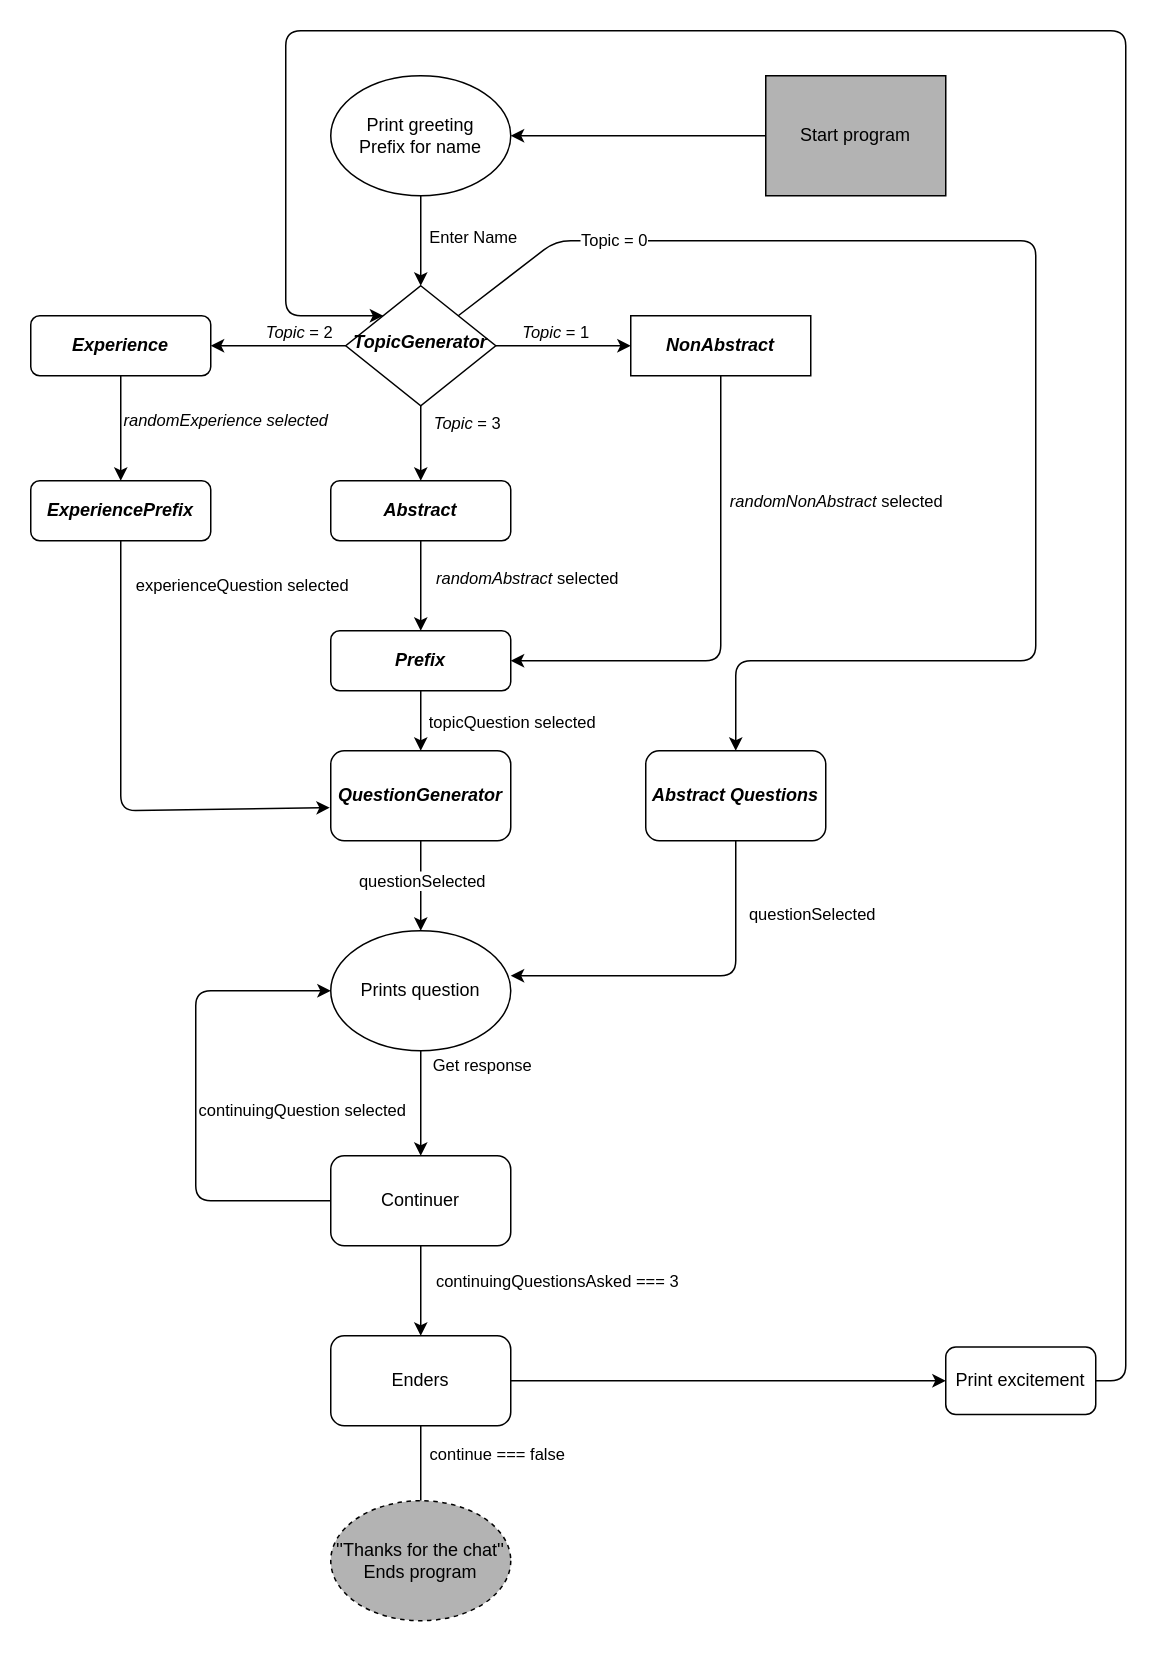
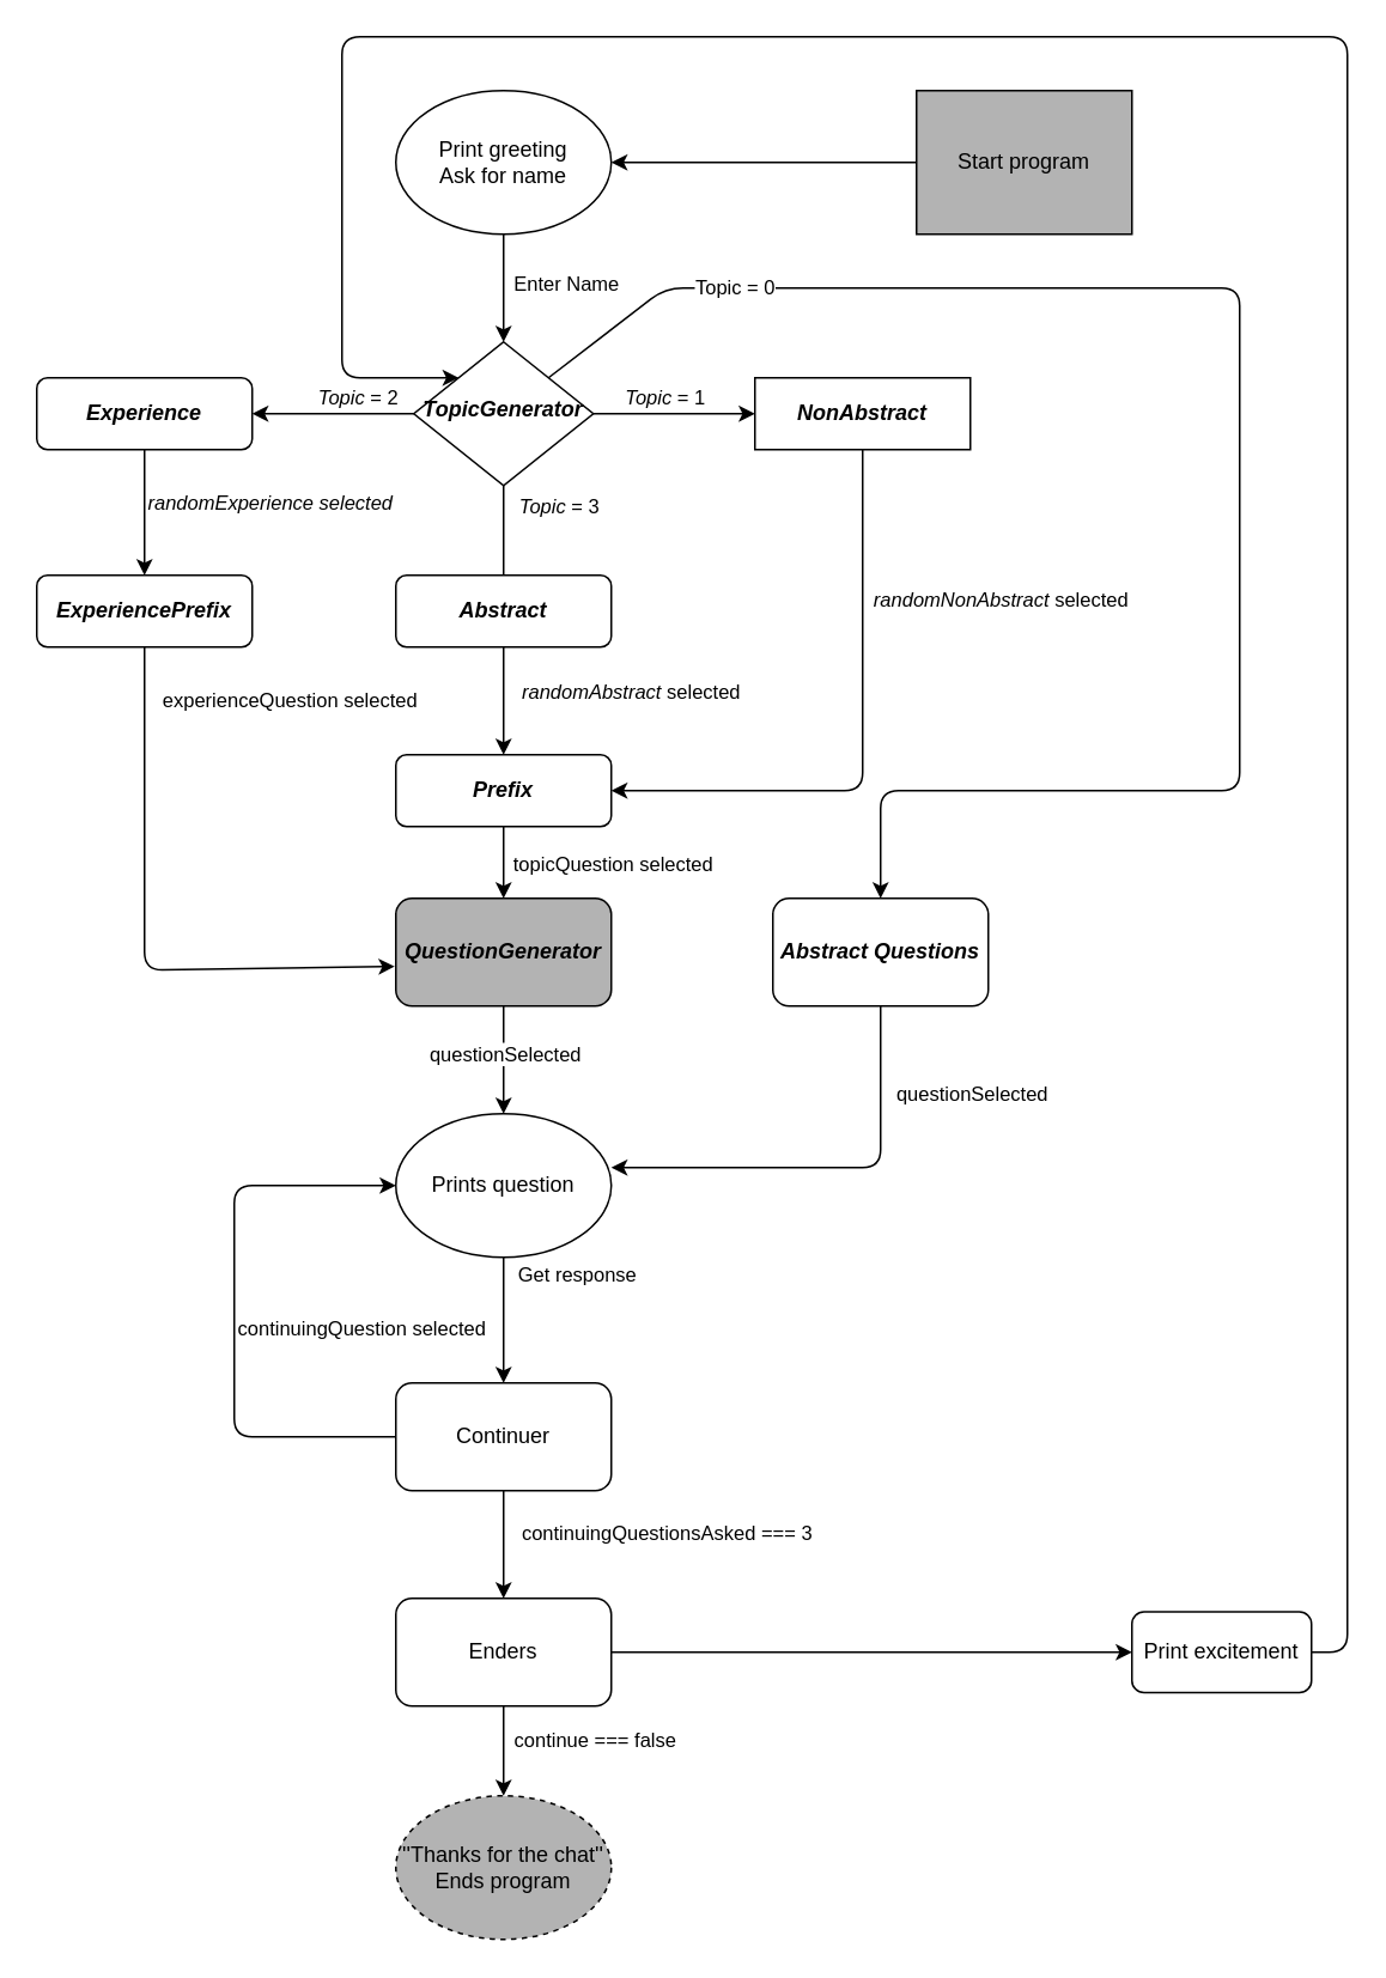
  <mxCell id="0" />
  <mxCell id="1" parent="0" />
  <mxCell id="2" value="&lt;i&gt;&lt;b&gt;TopicGenerator&lt;/b&gt;&lt;/i&gt;" style="rhombus;whiteSpace=wrap;html=1;shadow=0;fontFamily=Helvetica;fontSize=12;align=center;strokeWidth=1;spacing=6;spacingTop=-4;" parent="1" vertex="1"><mxGeometry x="230" y="190" width="100" height="80" as="geometry" /></mxCell>
  <mxCell id="3" value="&lt;i&gt;&lt;b&gt;NonAbstract&lt;/b&gt;&lt;/i&gt;" style="whiteSpace=wrap;html=1;fontSize=12;glass=0;strokeWidth=1;shadow=0;rounded=0;" parent="1" vertex="1"><mxGeometry x="420" y="210" width="120" height="40" as="geometry" /></mxCell>
  <mxCell id="4" value="&lt;b&gt;&lt;i&gt;Prefix&lt;/i&gt;&lt;/b&gt;" style="rounded=1;whiteSpace=wrap;html=1;fontSize=12;glass=0;strokeWidth=1;shadow=0;" parent="1" vertex="1"><mxGeometry x="220" y="420" width="120" height="40" as="geometry" /></mxCell>
  <mxCell id="5" value="" style="rounded=0;html=1;jettySize=auto;orthogonalLoop=1;fontSize=11;endArrow=block;endFill=0;endSize=8;strokeWidth=1;shadow=0;labelBackgroundColor=none;edgeStyle=orthogonalEdgeStyle;" edge="1" parent="1" source="35"><mxGeometry relative="1" as="geometry"><mxPoint x="279.8" y="50" as="sourcePoint" /><mxPoint x="279.8" y="100" as="targetPoint" /><Array as="points"><mxPoint x="279.8" y="60" /><mxPoint x="279.8" y="60" /></Array></mxGeometry></mxCell>
  <mxCell id="6" value="&lt;i&gt;&lt;b&gt;Experience&lt;/b&gt;&lt;/i&gt;" style="rounded=1;whiteSpace=wrap;html=1;fontSize=12;glass=0;strokeWidth=1;shadow=0;" vertex="1" parent="1"><mxGeometry x="20" y="210" width="120" height="40" as="geometry" /></mxCell>
  <mxCell id="7" value="&lt;i&gt;&lt;b&gt;Abstract&lt;/b&gt;&lt;/i&gt;" style="rounded=1;whiteSpace=wrap;html=1;fontSize=12;glass=0;strokeWidth=1;shadow=0;" vertex="1" parent="1"><mxGeometry x="220" y="320" width="120" height="40" as="geometry" /></mxCell>
  <mxCell id="8" value="" style="endArrow=classic;html=1;exitX=0.5;exitY=1;exitDx=0;exitDy=0;entryX=0.5;entryY=0;entryDx=0;entryDy=0;" edge="1" parent="1" source="35" target="2"><mxGeometry width="50" height="50" relative="1" as="geometry"><mxPoint x="280" y="140" as="sourcePoint" /><mxPoint x="300" y="140" as="targetPoint" /></mxGeometry></mxCell>
  <mxCell id="9" value="Enter Name" style="edgeLabel;html=1;align=center;verticalAlign=middle;resizable=0;points=[];" vertex="1" connectable="0" parent="8"><mxGeometry x="-0.111" y="1" relative="1" as="geometry"><mxPoint x="33" as="offset" /></mxGeometry></mxCell>
  <mxCell id="10" value="" style="endArrow=classic;html=1;exitX=0;exitY=0.5;exitDx=0;exitDy=0;entryX=1;entryY=0.5;entryDx=0;entryDy=0;" edge="1" parent="1" source="2" target="6"><mxGeometry width="50" height="50" relative="1" as="geometry"><mxPoint x="160" y="250" as="sourcePoint" /><mxPoint x="210" y="200" as="targetPoint" /></mxGeometry></mxCell>
  <mxCell id="11" value="&lt;i&gt;Topic&lt;/i&gt; = 2" style="edgeLabel;html=1;align=center;verticalAlign=middle;resizable=0;points=[];" vertex="1" connectable="0" parent="10"><mxGeometry x="-0.297" y="-1" relative="1" as="geometry"><mxPoint y="-9" as="offset" /></mxGeometry></mxCell>
  <mxCell id="12" value="" style="endArrow=classic;html=1;exitX=1;exitY=0.5;exitDx=0;exitDy=0;entryX=0;entryY=0.5;entryDx=0;entryDy=0;" edge="1" parent="1" source="2" target="3"><mxGeometry width="50" height="50" relative="1" as="geometry"><mxPoint x="330" y="220" as="sourcePoint" /><mxPoint x="380" y="170" as="targetPoint" /></mxGeometry></mxCell>
  <mxCell id="13" value="&lt;i&gt;Topic&lt;/i&gt; = 1" style="edgeLabel;html=1;align=center;verticalAlign=middle;resizable=0;points=[];" vertex="1" connectable="0" parent="12"><mxGeometry x="-0.417" relative="1" as="geometry"><mxPoint x="13.81" y="-10" as="offset" /></mxGeometry></mxCell>
- <mxCell id="14" value="" style="endArrow=classic;html=1;exitX=0.5;exitY=1;exitDx=0;exitDy=0;entryX=0.5;entryY=0;entryDx=0;entryDy=0;" edge="1" parent="1" source="2" target="7"><mxGeometry width="50" height="50" relative="1" as="geometry"><mxPoint x="260" y="320" as="sourcePoint" /><mxPoint x="310" y="270" as="targetPoint" /></mxGeometry></mxCell>
+ <mxCell id="14" value="" style="endArrow=none;html=1;exitX=0.5;exitY=1;exitDx=0;exitDy=0;entryX=0.5;entryY=0;entryDx=0;entryDy=0;" edge="1" parent="1" source="2" target="7"><mxGeometry width="50" height="50" relative="1" as="geometry"><mxPoint x="260" y="320" as="sourcePoint" /><mxPoint x="310" y="270" as="targetPoint" /></mxGeometry></mxCell>
  <mxCell id="15" value="&lt;i&gt;Topic&lt;/i&gt; = 3" style="edgeLabel;html=1;align=center;verticalAlign=middle;resizable=0;points=[];" vertex="1" connectable="0" parent="14"><mxGeometry x="-0.568" y="1" relative="1" as="geometry"><mxPoint x="29" as="offset" /></mxGeometry></mxCell>
  <mxCell id="16" value="&lt;b&gt;&lt;i&gt;ExperiencePrefix&lt;/i&gt;&lt;/b&gt;" style="rounded=1;whiteSpace=wrap;html=1;" vertex="1" parent="1"><mxGeometry x="20" y="320" width="120" height="40" as="geometry" /></mxCell>
  <mxCell id="17" value="&lt;i&gt;randomExperience selected&lt;br&gt;&lt;/i&gt;" style="endArrow=classic;html=1;entryX=0.5;entryY=0;entryDx=0;entryDy=0;" edge="1" parent="1" target="16"><mxGeometry x="-0.143" y="70" width="50" height="50" relative="1" as="geometry"><mxPoint x="80" y="250" as="sourcePoint" /><mxPoint x="130" y="200" as="targetPoint" /><mxPoint as="offset" /></mxGeometry></mxCell>
  <mxCell id="18" value="" style="endArrow=classic;html=1;exitX=0.5;exitY=1;exitDx=0;exitDy=0;entryX=1;entryY=0.5;entryDx=0;entryDy=0;" edge="1" parent="1" source="3" target="4"><mxGeometry width="50" height="50" relative="1" as="geometry"><mxPoint x="340" y="460" as="sourcePoint" /><mxPoint x="390" y="410" as="targetPoint" /><Array as="points"><mxPoint x="480" y="440" /></Array></mxGeometry></mxCell>
  <mxCell id="19" value="" style="endArrow=classic;html=1;exitX=0.5;exitY=1;exitDx=0;exitDy=0;entryX=0.5;entryY=0;entryDx=0;entryDy=0;" edge="1" parent="1" source="7" target="4"><mxGeometry width="50" height="50" relative="1" as="geometry"><mxPoint x="190" y="420" as="sourcePoint" /><mxPoint x="240" y="370" as="targetPoint" /></mxGeometry></mxCell>
  <mxCell id="20" value="&lt;i&gt;randomAbstract&lt;/i&gt; selected" style="edgeLabel;html=1;align=center;verticalAlign=middle;resizable=0;points=[];" vertex="1" connectable="0" parent="19"><mxGeometry x="-0.195" relative="1" as="geometry"><mxPoint x="70" as="offset" /></mxGeometry></mxCell>
  <mxCell id="21" value="&lt;i&gt;randomNonAbstract&lt;/i&gt; selected" style="edgeLabel;html=1;align=center;verticalAlign=middle;resizable=0;points=[];" vertex="1" connectable="0" parent="1"><mxGeometry x="400" y="459.996" as="geometry"><mxPoint x="156" y="-126" as="offset" /></mxGeometry></mxCell>
- <mxCell id="22" value="&lt;b&gt;&lt;i&gt;QuestionGenerator&lt;/i&gt;&lt;/b&gt;" style="rounded=1;whiteSpace=wrap;html=1;" vertex="1" parent="1"><mxGeometry x="220" y="500" width="120" height="60" as="geometry" /></mxCell>
+ <mxCell id="22" value="&lt;b&gt;&lt;i&gt;QuestionGenerator&lt;/i&gt;&lt;/b&gt;" style="rounded=1;whiteSpace=wrap;html=1;fillColor=#b3b3b3;" vertex="1" parent="1"><mxGeometry x="220" y="500" width="120" height="60" as="geometry" /></mxCell>
  <mxCell id="23" value="&lt;b&gt;&lt;i&gt;Abstract Questions&lt;/i&gt;&lt;/b&gt;" style="rounded=1;whiteSpace=wrap;html=1;" vertex="1" parent="1"><mxGeometry x="430" y="500" width="120" height="60" as="geometry" /></mxCell>
  <mxCell id="24" value="" style="endArrow=classic;html=1;entryX=0.5;entryY=0;entryDx=0;entryDy=0;" edge="1" parent="1"><mxGeometry width="50" height="50" relative="1" as="geometry"><mxPoint x="280" y="560" as="sourcePoint" /><mxPoint x="280" y="620" as="targetPoint" /></mxGeometry></mxCell>
  <mxCell id="25" value="questionSelected" style="edgeLabel;html=1;align=center;verticalAlign=middle;resizable=0;points=[];" vertex="1" connectable="0" parent="24"><mxGeometry x="-0.128" relative="1" as="geometry"><mxPoint as="offset" /></mxGeometry></mxCell>
  <mxCell id="26" value="" style="endArrow=classic;html=1;exitX=0.5;exitY=1;exitDx=0;exitDy=0;entryX=-0.005;entryY=0.632;entryDx=0;entryDy=0;entryPerimeter=0;" edge="1" parent="1" source="16" target="22"><mxGeometry width="50" height="50" relative="1" as="geometry"><mxPoint x="60" y="420" as="sourcePoint" /><mxPoint x="110" y="370" as="targetPoint" /><Array as="points"><mxPoint x="80" y="540" /></Array></mxGeometry></mxCell>
  <mxCell id="27" value="experienceQuestion selected" style="edgeLabel;html=1;align=center;verticalAlign=middle;resizable=0;points=[];" vertex="1" connectable="0" parent="26"><mxGeometry x="-0.754" y="-3" relative="1" as="geometry"><mxPoint x="83" y="-9.31" as="offset" /></mxGeometry></mxCell>
  <mxCell id="28" value="" style="endArrow=classic;html=1;exitX=0.5;exitY=1;exitDx=0;exitDy=0;" edge="1" parent="1" source="4" target="22"><mxGeometry width="50" height="50" relative="1" as="geometry"><mxPoint x="120" y="510" as="sourcePoint" /><mxPoint x="170" y="460" as="targetPoint" /></mxGeometry></mxCell>
  <mxCell id="29" value="topicQuestion selected" style="edgeLabel;html=1;align=center;verticalAlign=middle;resizable=0;points=[];" vertex="1" connectable="0" parent="28"><mxGeometry x="-0.209" y="1" relative="1" as="geometry"><mxPoint x="59" y="4.14" as="offset" /></mxGeometry></mxCell>
  <mxCell id="30" value="" style="endArrow=classic;html=1;exitX=1;exitY=0;exitDx=0;exitDy=0;entryX=0.5;entryY=0;entryDx=0;entryDy=0;" edge="1" parent="1" source="2" target="23"><mxGeometry width="50" height="50" relative="1" as="geometry"><mxPoint x="400" y="180" as="sourcePoint" /><mxPoint x="450" y="130" as="targetPoint" /><Array as="points"><mxPoint x="370" y="160" /><mxPoint x="690" y="160" /><mxPoint x="690" y="440" /><mxPoint x="490" y="440" /></Array></mxGeometry></mxCell>
  <mxCell id="31" value="Topic = 0" style="edgeLabel;html=1;align=center;verticalAlign=middle;resizable=0;points=[];" vertex="1" connectable="0" parent="30"><mxGeometry x="-0.743" y="1" relative="1" as="geometry"><mxPoint as="offset" /></mxGeometry></mxCell>
  <mxCell id="32" value="" style="endArrow=classic;html=1;exitX=0.5;exitY=1;exitDx=0;exitDy=0;entryX=1;entryY=0.5;entryDx=0;entryDy=0;" edge="1" parent="1" source="23"><mxGeometry width="50" height="50" relative="1" as="geometry"><mxPoint x="420" y="640" as="sourcePoint" /><mxPoint x="340" y="650" as="targetPoint" /><Array as="points"><mxPoint x="490" y="650" /></Array></mxGeometry></mxCell>
  <mxCell id="33" value="questionSelected" style="edgeLabel;html=1;align=center;verticalAlign=middle;resizable=0;points=[];" vertex="1" connectable="0" parent="32"><mxGeometry x="-0.598" relative="1" as="geometry"><mxPoint x="50" as="offset" /></mxGeometry></mxCell>
  <mxCell id="34" value="Prints question" style="ellipse;whiteSpace=wrap;html=1;" vertex="1" parent="1"><mxGeometry x="220" y="620" width="120" height="80" as="geometry" /></mxCell>
- <mxCell id="35" value="Print greeting&lt;br&gt;Prefix for name" style="ellipse;whiteSpace=wrap;html=1;" vertex="1" parent="1"><mxGeometry x="220" y="50" width="120" height="80" as="geometry" /></mxCell>
+ <mxCell id="35" value="Print greeting&lt;br&gt;Ask for name" style="ellipse;whiteSpace=wrap;html=1;" vertex="1" parent="1"><mxGeometry x="220" y="50" width="120" height="80" as="geometry" /></mxCell>
  <mxCell id="36" value="" style="endArrow=classic;html=1;exitX=0.5;exitY=1;exitDx=0;exitDy=0;" edge="1" parent="1" source="34"><mxGeometry width="50" height="50" relative="1" as="geometry"><mxPoint x="260" y="780" as="sourcePoint" /><mxPoint x="280" y="770" as="targetPoint" /></mxGeometry></mxCell>
  <mxCell id="37" value="Get response" style="edgeLabel;html=1;align=center;verticalAlign=middle;resizable=0;points=[];" vertex="1" connectable="0" parent="36"><mxGeometry x="-0.311" y="4" relative="1" as="geometry"><mxPoint x="36" y="-14.14" as="offset" /></mxGeometry></mxCell>
  <mxCell id="38" value="Continuer" style="rounded=1;whiteSpace=wrap;html=1;" vertex="1" parent="1"><mxGeometry x="220" y="770" width="120" height="60" as="geometry" /></mxCell>
  <mxCell id="39" value="" style="endArrow=classic;html=1;exitX=0;exitY=0.5;exitDx=0;exitDy=0;entryX=0;entryY=0.5;entryDx=0;entryDy=0;" edge="1" parent="1" source="38" target="34"><mxGeometry width="50" height="50" relative="1" as="geometry"><mxPoint x="140" y="830" as="sourcePoint" /><mxPoint x="130" y="800" as="targetPoint" /><Array as="points"><mxPoint x="130" y="800" /><mxPoint x="130" y="660" /></Array></mxGeometry></mxCell>
  <mxCell id="40" value="continuingQuestion selected" style="edgeLabel;html=1;align=center;verticalAlign=middle;resizable=0;points=[];" vertex="1" connectable="0" parent="39"><mxGeometry x="0.097" y="1" relative="1" as="geometry"><mxPoint x="71" y="25.86" as="offset" /></mxGeometry></mxCell>
  <mxCell id="41" value="" style="endArrow=classic;html=1;exitX=0.5;exitY=1;exitDx=0;exitDy=0;" edge="1" parent="1" source="38"><mxGeometry width="50" height="50" relative="1" as="geometry"><mxPoint x="260" y="900" as="sourcePoint" /><mxPoint x="280" y="890" as="targetPoint" /></mxGeometry></mxCell>
  <mxCell id="42" value="continuingQuestionsAsked === 3" style="edgeLabel;html=1;align=center;verticalAlign=middle;resizable=0;points=[];" vertex="1" connectable="0" parent="41"><mxGeometry x="-0.231" y="-1" relative="1" as="geometry"><mxPoint x="91" as="offset" /></mxGeometry></mxCell>
  <mxCell id="43" value="Enders" style="rounded=1;whiteSpace=wrap;html=1;" vertex="1" parent="1"><mxGeometry x="220" y="890" width="120" height="60" as="geometry" /></mxCell>
- <mxCell id="44" value="" style="endArrow=none;html=1;exitX=0.5;exitY=1;exitDx=0;exitDy=0;entryX=0.5;entryY=0;entryDx=0;entryDy=0;" edge="1" parent="1" source="43" target="46"><mxGeometry width="50" height="50" relative="1" as="geometry"><mxPoint x="260" y="1000" as="sourcePoint" /><mxPoint x="280" y="990" as="targetPoint" /></mxGeometry></mxCell>
+ <mxCell id="44" value="" style="endArrow=classic;html=1;exitX=0.5;exitY=1;exitDx=0;exitDy=0;entryX=0.5;entryY=0;entryDx=0;entryDy=0;" edge="1" parent="1" source="43" target="46"><mxGeometry width="50" height="50" relative="1" as="geometry"><mxPoint x="260" y="1000" as="sourcePoint" /><mxPoint x="280" y="990" as="targetPoint" /></mxGeometry></mxCell>
  <mxCell id="45" value="continue === false" style="edgeLabel;html=1;align=center;verticalAlign=middle;resizable=0;points=[];" vertex="1" connectable="0" parent="44"><mxGeometry x="-0.263" y="-1" relative="1" as="geometry"><mxPoint x="51" as="offset" /></mxGeometry></mxCell>
  <mxCell id="46" value="''Thanks for the chat''&lt;br&gt;Ends program" style="ellipse;whiteSpace=wrap;html=1;fillColor=#B3B3B3;dashed=1;" vertex="1" parent="1"><mxGeometry x="220" y="1000" width="120" height="80" as="geometry" /></mxCell>
  <mxCell id="47" value="Print excitement" style="rounded=1;whiteSpace=wrap;html=1;" vertex="1" parent="1"><mxGeometry x="630" y="897.5" width="100" height="45" as="geometry" /></mxCell>
  <mxCell id="48" value="" style="endArrow=classic;html=1;exitX=1;exitY=0.5;exitDx=0;exitDy=0;entryX=0;entryY=0.5;entryDx=0;entryDy=0;" edge="1" parent="1" source="43" target="47"><mxGeometry width="50" height="50" relative="1" as="geometry"><mxPoint x="360" y="940" as="sourcePoint" /><mxPoint x="410" y="890" as="targetPoint" /></mxGeometry></mxCell>
  <mxCell id="49" value="" style="endArrow=classic;html=1;exitX=1;exitY=0.5;exitDx=0;exitDy=0;entryX=0;entryY=0;entryDx=0;entryDy=0;" edge="1" parent="1" source="47" target="2"><mxGeometry width="50" height="50" relative="1" as="geometry"><mxPoint x="700" y="940" as="sourcePoint" /><mxPoint x="730" y="220" as="targetPoint" /><Array as="points"><mxPoint x="750" y="920" /><mxPoint x="750" y="20" /><mxPoint x="190" y="20" /><mxPoint x="190" y="210" /></Array></mxGeometry></mxCell>
  <mxCell id="50" value="Start program" style="whiteSpace=wrap;html=1;labelBackgroundColor=#B3B3B3;fillColor=#B3B3B3;rounded=0;" vertex="1" parent="1"><mxGeometry x="510" y="50" width="120" height="80" as="geometry" /></mxCell>
  <mxCell id="51" value="" style="endArrow=classic;html=1;exitX=0;exitY=0.5;exitDx=0;exitDy=0;entryX=1;entryY=0.5;entryDx=0;entryDy=0;" edge="1" parent="1" source="50" target="35"><mxGeometry width="50" height="50" relative="1" as="geometry"><mxPoint x="410" y="110" as="sourcePoint" /><mxPoint x="460" y="60" as="targetPoint" /></mxGeometry></mxCell>
